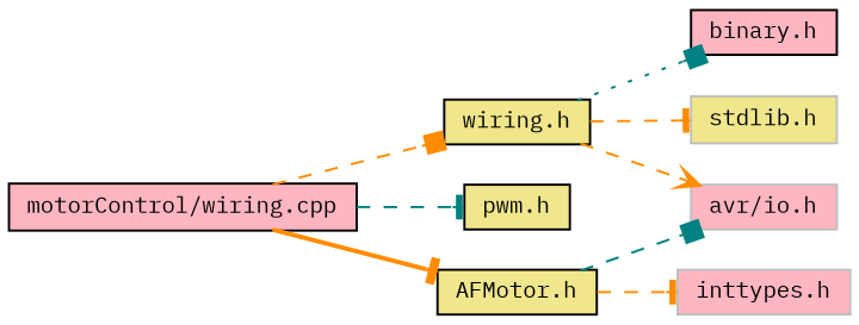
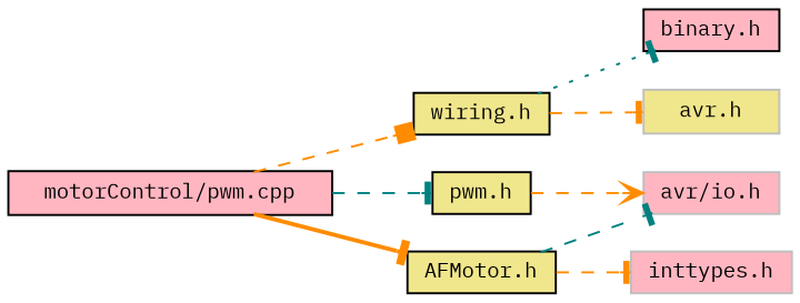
  digraph {
    fontname="IBM Plex Mono"
    rankdir=LR
    node [color=black fillcolor=lightpink fontname="IBM Plex Mono" fontsize=10 shape=record style=filled]
    edge [arrowhead=tee color=darkorange fontname="IBM Plex Mono" fontsize=10 labelfontname=FreeSans labelfontsize=10 style=dashed]
-   n1 [fontcolor=black height=0.2 label="motorControl/wiring.cpp" width=0.4]
+   n1 [fontcolor=black height=0.2 label="motorControl/pwm.cpp" width=0.4]
    n2 [fillcolor=khaki height=0.2 label="wiring.h" width=0.4]
    n3 [fillcolor=khaki height=0.2 label="pwm.h" width=0.4]
    n4 [fillcolor=khaki height=0.2 label="AFMotor.h" width=0.4]
    n5 [color=grey75 height=0.2 label="avr/io.h" width=0.4]
-   n6 [color=grey75 fillcolor=khaki height=0.2 label="stdlib.h" width=0.4]
+   n6 [color=grey75 fillcolor=khaki height=0.2 label="avr.h" width=0.4]
    n7 [height=0.2 label="binary.h" width=0.4]
    n8 [color=grey75 height=0.2 label="inttypes.h" width=0.4]
    n1 -> n2 [arrowhead=box]
    n1 -> n3 [color=teal]
    n1 -> n4 [style=bold]
-   n2 -> n5 [arrowhead=vee]
+   n3 -> n5 [arrowhead=vee]
    n2 -> n6
-   n2 -> n7 [arrowhead=box color=teal style=dotted]
-   n4 -> n5 [arrowhead=box color=teal]
+   n2 -> n7 [color=teal style=dotted]
+   n4 -> n5 [color=teal]
    n4 -> n8
  }
